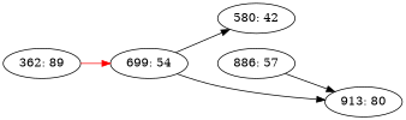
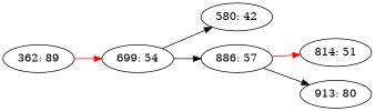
  digraph {
    rankdir=LR
    n1 [label="362: 89"]
    "699: 54"
    "580: 42"
    "886: 57"
+   "814: 51"
    "913: 80"
    n1 -> "699: 54" [color=red]
    "699: 54" -> "580: 42"
-   "699: 54" -> "913: 80"
+   "699: 54" -> "886: 57"
+   "886: 57" -> "814: 51" [color=red]
    "886: 57" -> "913: 80" [color=black]
  }
